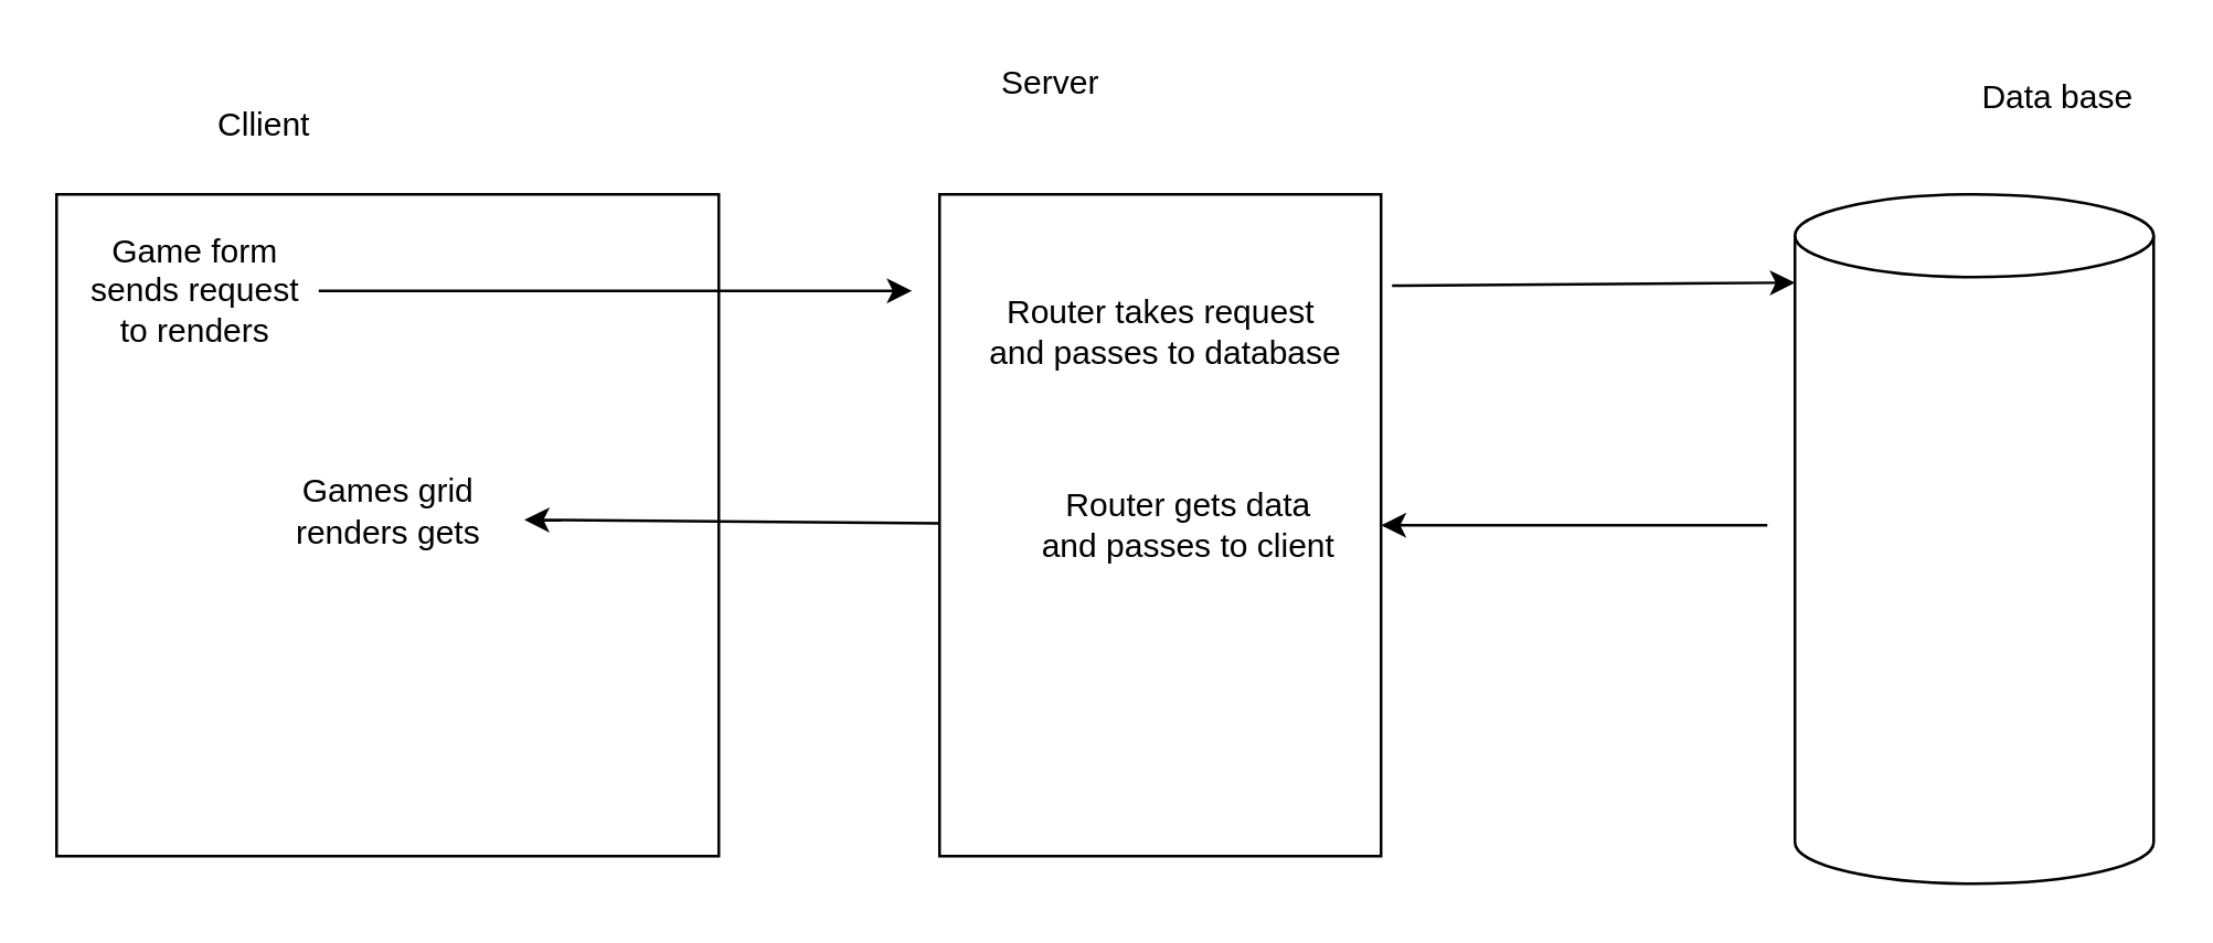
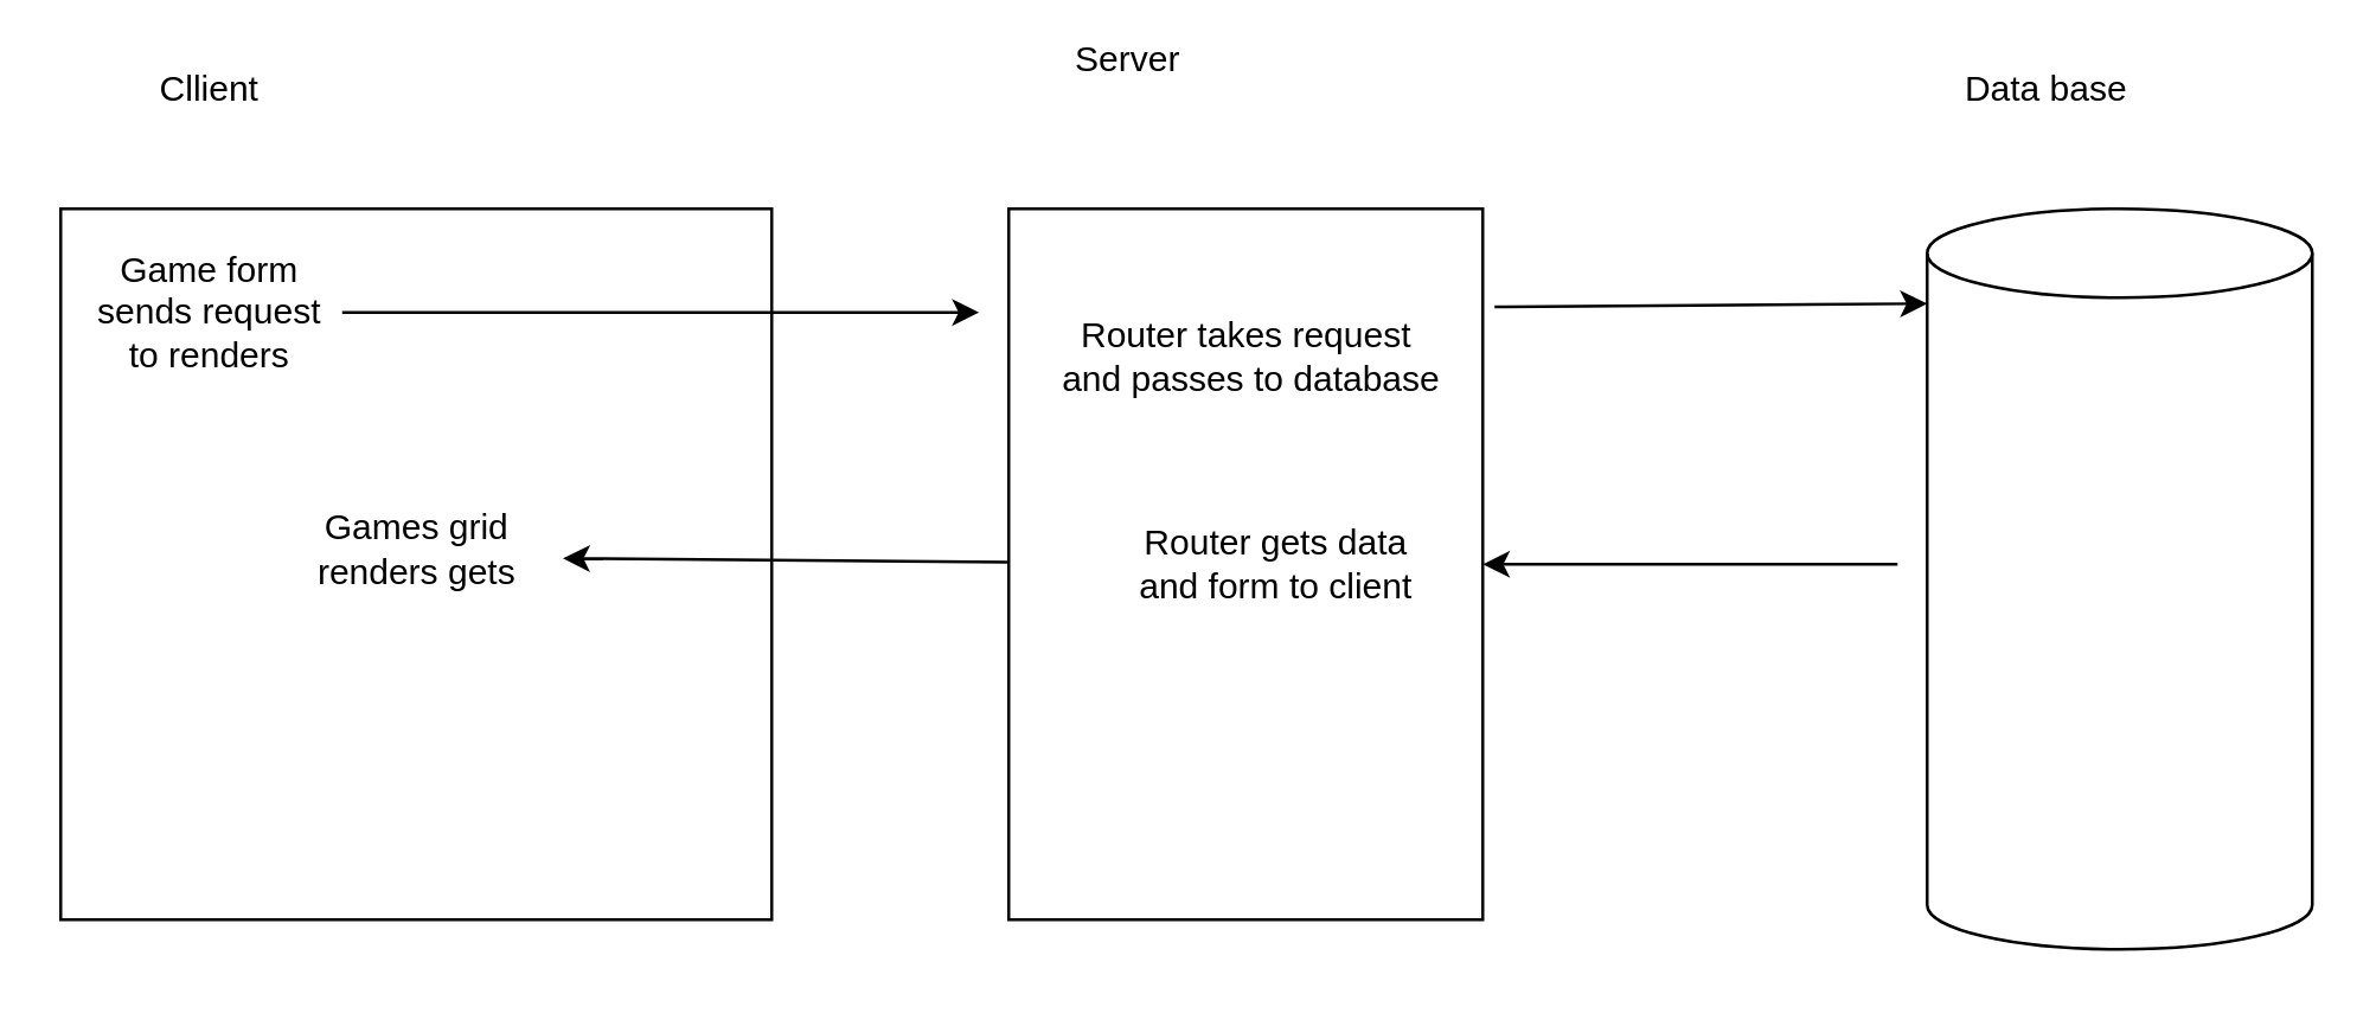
  <mxCell id="0" />
  <mxCell id="1" parent="0" />
  <mxCell id="2" value="" style="whiteSpace=wrap;html=1;aspect=fixed;" vertex="1" parent="1"><mxGeometry x="20" y="70" width="240" height="240" as="geometry" /></mxCell>
- <mxCell id="3" value="Cllient" style="text;html=1;align=center;verticalAlign=middle;resizable=0;points=[];autosize=1;" vertex="1" parent="1"><mxGeometry x="70" y="35" width="50" height="20" as="geometry" /></mxCell>
+ <mxCell id="3" value="Cllient" style="text;html=1;align=center;verticalAlign=middle;resizable=0;points=[];autosize=1;" vertex="1" parent="1"><mxGeometry x="45" y="20" width="50" height="20" as="geometry" /></mxCell>
  <mxCell id="4" value="" style="rounded=0;whiteSpace=wrap;html=1;" vertex="1" parent="1"><mxGeometry x="340" y="70" width="160" height="240" as="geometry" /></mxCell>
- <mxCell id="5" value="Server" style="text;html=1;align=center;verticalAlign=middle;resizable=0;points=[];autosize=1;" vertex="1" parent="1"><mxGeometry x="355" y="20" width="50" height="20" as="geometry" /></mxCell>
+ <mxCell id="5" value="Server" style="text;html=1;align=center;verticalAlign=middle;resizable=0;points=[];autosize=1;" vertex="1" parent="1"><mxGeometry x="355" y="10" width="50" height="20" as="geometry" /></mxCell>
  <mxCell id="6" value="" style="shape=cylinder3;whiteSpace=wrap;html=1;boundedLbl=1;backgroundOutline=1;size=15;" vertex="1" parent="1"><mxGeometry x="650" y="70" width="130" height="250" as="geometry" /></mxCell>
- <mxCell id="7" value="Data base" style="text;html=1;align=center;verticalAlign=middle;resizable=0;points=[];autosize=1;" vertex="1" parent="1"><mxGeometry x="710" y="25" width="70" height="20" as="geometry" /></mxCell>
+ <mxCell id="7" value="Data base" style="text;html=1;align=center;verticalAlign=middle;resizable=0;points=[];autosize=1;" vertex="1" parent="1"><mxGeometry x="655" y="20" width="70" height="20" as="geometry" /></mxCell>
  <mxCell id="8" value="Game form &lt;br&gt;sends request &lt;br&gt;to renders" style="text;html=1;align=center;verticalAlign=middle;resizable=0;points=[];autosize=1;" vertex="1" parent="1"><mxGeometry x="25" y="80" width="90" height="50" as="geometry" /></mxCell>
  <mxCell id="9" value="" style="endArrow=classic;html=1;" edge="1" parent="1" source="8"><mxGeometry width="50" height="50" relative="1" as="geometry"><mxPoint x="380" y="300" as="sourcePoint" /><mxPoint x="330" y="105" as="targetPoint" /></mxGeometry></mxCell>
  <mxCell id="10" value="Router takes request&lt;br&gt;&amp;nbsp;and passes to database" style="text;html=1;align=center;verticalAlign=middle;resizable=0;points=[];autosize=1;" vertex="1" parent="1"><mxGeometry x="345" y="105" width="150" height="30" as="geometry" /></mxCell>
  <mxCell id="11" value="" style="endArrow=classic;html=1;entryX=0;entryY=0.128;entryDx=0;entryDy=0;entryPerimeter=0;exitX=1.025;exitY=0.138;exitDx=0;exitDy=0;exitPerimeter=0;" edge="1" parent="1" source="4" target="6"><mxGeometry width="50" height="50" relative="1" as="geometry"><mxPoint x="380" y="290" as="sourcePoint" /><mxPoint x="430" y="240" as="targetPoint" /></mxGeometry></mxCell>
  <mxCell id="12" value="" style="endArrow=classic;html=1;" edge="1" parent="1"><mxGeometry width="50" height="50" relative="1" as="geometry"><mxPoint x="640" y="190" as="sourcePoint" /><mxPoint x="500" y="190" as="targetPoint" /></mxGeometry></mxCell>
- <mxCell id="13" value="Router gets data&lt;br&gt;and passes to client" style="text;html=1;align=center;verticalAlign=middle;resizable=0;points=[];autosize=1;" vertex="1" parent="1"><mxGeometry x="370" y="175" width="120" height="30" as="geometry" /></mxCell>
+ <mxCell id="13" value="Router gets data&lt;br&gt;and form to client" style="text;html=1;align=center;verticalAlign=middle;resizable=0;points=[];autosize=1;" vertex="1" parent="1"><mxGeometry x="370" y="175" width="120" height="30" as="geometry" /></mxCell>
  <mxCell id="14" value="Games grid&lt;br&gt;renders gets" style="text;html=1;align=center;verticalAlign=middle;resizable=0;points=[];autosize=1;" vertex="1" parent="1"><mxGeometry x="95" y="170" width="90" height="30" as="geometry" /></mxCell>
  <mxCell id="15" value="" style="endArrow=classic;html=1;entryX=1.05;entryY=0.6;entryDx=0;entryDy=0;entryPerimeter=0;" edge="1" parent="1" source="4" target="14"><mxGeometry width="50" height="50" relative="1" as="geometry"><mxPoint x="380" y="280" as="sourcePoint" /><mxPoint x="430" y="230" as="targetPoint" /></mxGeometry></mxCell>
